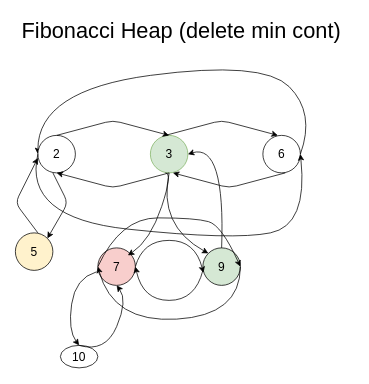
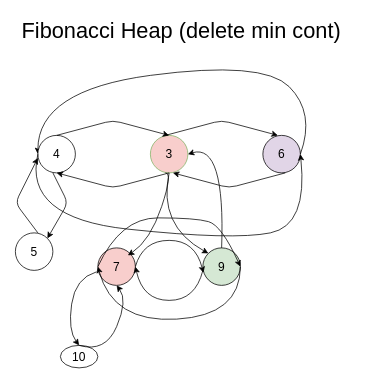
  <mxCell id="0" />
  <mxCell id="1" parent="0" />
  <mxCell id="2" value="Fibonacci Heap (delete min cont)&amp;nbsp;" style="text;html=1;align=center;verticalAlign=middle;resizable=0;points=[];autosize=1;strokeColor=none;fillColor=none;fontSize=29;" parent="1" vertex="1"><mxGeometry x="20" y="20" width="450" height="40" as="geometry" /></mxCell>
- <mxCell id="3" value="&lt;font style=&quot;font-size: 16px&quot;&gt;6&lt;/font&gt;" style="ellipse;whiteSpace=wrap;html=1;aspect=fixed;" parent="1" vertex="1"><mxGeometry x="350" y="180" width="50" height="50" as="geometry" /></mxCell>
+ <mxCell id="3" value="&lt;font style=&quot;font-size: 16px&quot;&gt;6&lt;/font&gt;" style="ellipse;whiteSpace=wrap;html=1;aspect=fixed;fillColor=#e1d5e7;" parent="1" vertex="1"><mxGeometry x="350" y="180" width="50" height="50" as="geometry" /></mxCell>
  <mxCell id="4" value="" style="curved=1;endArrow=classic;html=1;exitX=1;exitY=0.5;exitDx=0;exitDy=0;entryX=0;entryY=0.5;entryDx=0;entryDy=0;" parent="1" source="3" target="5" edge="1"><mxGeometry width="50" height="50" relative="1" as="geometry"><mxPoint x="210" y="570" as="sourcePoint" /><mxPoint x="260" y="520" as="targetPoint" /><Array as="points"><mxPoint x="420" y="150" /><mxPoint x="350" y="80" /><mxPoint x="50" y="120" /></Array></mxGeometry></mxCell>
- <mxCell id="5" value="&lt;font style=&quot;font-size: 16px&quot;&gt;2&lt;/font&gt;" style="ellipse;whiteSpace=wrap;html=1;aspect=fixed;" parent="1" vertex="1"><mxGeometry x="50" y="180" width="50" height="50" as="geometry" /></mxCell>
- <mxCell id="6" value="&lt;font style=&quot;font-size: 16px&quot;&gt;3&lt;/font&gt;" style="ellipse;whiteSpace=wrap;html=1;aspect=fixed;fillColor=#d5e8d4;strokeColor=#82b366;" parent="1" vertex="1"><mxGeometry x="200" y="180" width="50" height="50" as="geometry" /></mxCell>
- <mxCell id="7" value="&lt;font style=&quot;font-size: 16px&quot;&gt;5&lt;/font&gt;" style="ellipse;whiteSpace=wrap;html=1;aspect=fixed;fillColor=#fff2cc;" parent="1" vertex="1"><mxGeometry x="20" y="310" width="50" height="50" as="geometry" /></mxCell>
+ <mxCell id="5" value="&lt;font style=&quot;font-size: 16px&quot;&gt;4&lt;/font&gt;" style="ellipse;whiteSpace=wrap;html=1;aspect=fixed;" parent="1" vertex="1"><mxGeometry x="50" y="180" width="50" height="50" as="geometry" /></mxCell>
+ <mxCell id="6" value="&lt;font style=&quot;font-size: 16px&quot;&gt;3&lt;/font&gt;" style="ellipse;whiteSpace=wrap;html=1;aspect=fixed;fillColor=#f8cecc;strokeColor=#82b366;" parent="1" vertex="1"><mxGeometry x="200" y="180" width="50" height="50" as="geometry" /></mxCell>
+ <mxCell id="7" value="&lt;font style=&quot;font-size: 16px&quot;&gt;5&lt;/font&gt;" style="ellipse;whiteSpace=wrap;html=1;aspect=fixed;" parent="1" vertex="1"><mxGeometry x="20" y="310" width="50" height="50" as="geometry" /></mxCell>
  <mxCell id="8" value="" style="endArrow=classic;html=1;exitX=0.5;exitY=0;exitDx=0;exitDy=0;entryX=0.5;entryY=0;entryDx=0;entryDy=0;" parent="1" source="5" target="6" edge="1"><mxGeometry x="20" y="80" width="50" height="50" as="geometry"><mxPoint x="210" y="570" as="sourcePoint" /><mxPoint x="260" y="520" as="targetPoint" /><Array as="points"><mxPoint x="150" y="160" /></Array></mxGeometry></mxCell>
  <mxCell id="9" value="" style="endArrow=classic;html=1;exitX=0.5;exitY=0;exitDx=0;exitDy=0;entryX=1;entryY=0;entryDx=0;entryDy=0;" parent="1" edge="1" target="7"><mxGeometry x="-130" y="130" width="50" height="50" as="geometry"><mxPoint x="70" y="230" as="sourcePoint" /><mxPoint x="220" y="230" as="targetPoint" /><Array as="points"><mxPoint x="90" y="270" /></Array></mxGeometry></mxCell>
  <mxCell id="10" value="" style="endArrow=classic;html=1;exitX=0.5;exitY=0;exitDx=0;exitDy=0;entryX=0.5;entryY=0;entryDx=0;entryDy=0;" parent="1" edge="1"><mxGeometry x="-130" y="80" width="50" height="50" as="geometry"><mxPoint x="220" y="180" as="sourcePoint" /><mxPoint x="370" y="180" as="targetPoint" /><Array as="points"><mxPoint x="295" y="160" /></Array></mxGeometry></mxCell>
  <mxCell id="11" value="" style="endArrow=classic;html=1;exitX=0.5;exitY=1;exitDx=0;exitDy=0;entryX=0.5;entryY=1;entryDx=0;entryDy=0;" parent="1" source="6" target="5" edge="1"><mxGeometry x="20" y="80" width="50" height="50" as="geometry"><mxPoint x="210" y="570" as="sourcePoint" /><mxPoint x="260" y="520" as="targetPoint" /><Array as="points"><mxPoint x="150" y="250" /></Array></mxGeometry></mxCell>
  <mxCell id="12" value="" style="endArrow=classic;html=1;exitX=0.5;exitY=1;exitDx=0;exitDy=0;" parent="1" edge="1"><mxGeometry x="-310" y="160" width="50" height="50" as="geometry"><mxPoint x="50" y="310" as="sourcePoint" /><mxPoint x="50" y="210" as="targetPoint" /><Array as="points"><mxPoint x="20" y="270" /></Array></mxGeometry></mxCell>
  <mxCell id="13" value="" style="endArrow=classic;html=1;exitX=0.5;exitY=1;exitDx=0;exitDy=0;entryX=0.5;entryY=1;entryDx=0;entryDy=0;" parent="1" edge="1"><mxGeometry x="-130" y="80" width="50" height="50" as="geometry"><mxPoint x="380" y="230" as="sourcePoint" /><mxPoint x="230" y="230" as="targetPoint" /><Array as="points"><mxPoint x="305" y="250" /></Array></mxGeometry></mxCell>
  <mxCell id="14" value="" style="curved=1;endArrow=classic;html=1;exitX=0;exitY=0.5;exitDx=0;exitDy=0;entryX=1;entryY=0.5;entryDx=0;entryDy=0;" parent="1" source="5" target="3" edge="1"><mxGeometry x="20" y="80" width="50" height="50" as="geometry"><mxPoint x="600" y="515" as="sourcePoint" /><mxPoint x="560" y="210" as="targetPoint" /><Array as="points"><mxPoint x="30" y="290" /><mxPoint x="310" y="320" /><mxPoint x="410" y="300" /></Array></mxGeometry></mxCell>
  <mxCell id="15" value="&lt;font style=&quot;font-size: 16px&quot;&gt;7&lt;/font&gt;" style="ellipse;whiteSpace=wrap;html=1;aspect=fixed;fillColor=#f8cecc;" parent="1" vertex="1"><mxGeometry x="130" y="330" width="50" height="50" as="geometry" /></mxCell>
  <mxCell id="16" value="&lt;font style=&quot;font-size: 16px&quot;&gt;9&lt;/font&gt;" style="ellipse;whiteSpace=wrap;html=1;aspect=fixed;fillColor=#d5e8d4;" parent="1" vertex="1"><mxGeometry x="270" y="330" width="50" height="50" as="geometry" /></mxCell>
  <mxCell id="17" value="" style="curved=1;endArrow=classic;html=1;exitX=1;exitY=0.5;exitDx=0;exitDy=0;entryX=0.013;entryY=0.667;entryDx=0;entryDy=0;entryPerimeter=0;" parent="1" source="15" target="16" edge="1"><mxGeometry x="20" y="80" width="50" height="50" as="geometry"><mxPoint x="210" y="570" as="sourcePoint" /><mxPoint x="260" y="520" as="targetPoint" /><Array as="points"><mxPoint x="190" y="320" /><mxPoint x="260" y="320" /></Array></mxGeometry></mxCell>
  <mxCell id="18" value="" style="curved=1;endArrow=classic;html=1;entryX=1;entryY=0.5;entryDx=0;entryDy=0;" parent="1" target="15" edge="1"><mxGeometry x="20" y="80" width="50" height="50" as="geometry"><mxPoint x="270" y="360" as="sourcePoint" /><mxPoint x="260" y="520" as="targetPoint" /><Array as="points"><mxPoint x="260" y="400" /><mxPoint x="190" y="400" /></Array></mxGeometry></mxCell>
  <mxCell id="19" value="&lt;font style=&quot;font-size: 16px&quot;&gt;10&lt;/font&gt;" style="ellipse;whiteSpace=wrap;html=1;aspect=fixed;" parent="1" vertex="1"><mxGeometry x="80" y="460" width="50" height="30" as="geometry" /></mxCell>
  <mxCell id="20" value="" style="curved=1;endArrow=classic;html=1;exitX=-0.04;exitY=0.64;exitDx=0;exitDy=0;exitPerimeter=0;entryX=0.5;entryY=0;entryDx=0;entryDy=0;" parent="1" source="15" target="19" edge="1"><mxGeometry x="20" y="80" width="50" height="50" as="geometry"><mxPoint x="210" y="570" as="sourcePoint" /><mxPoint x="260" y="520" as="targetPoint" /><Array as="points"><mxPoint x="100" y="370" /><mxPoint x="90" y="440" /></Array></mxGeometry></mxCell>
  <mxCell id="21" value="" style="curved=1;endArrow=classic;html=1;exitX=0.5;exitY=0;exitDx=0;exitDy=0;entryX=0.5;entryY=1;entryDx=0;entryDy=0;" parent="1" source="19" target="15" edge="1"><mxGeometry x="20" y="80" width="50" height="50" as="geometry"><mxPoint x="210" y="570" as="sourcePoint" /><mxPoint x="260" y="520" as="targetPoint" /><Array as="points"><mxPoint x="140" y="470" /><mxPoint x="170" y="400" /></Array></mxGeometry></mxCell>
  <mxCell id="22" value="" style="curved=1;endArrow=classic;html=1;exitX=0;exitY=0.5;exitDx=0;exitDy=0;entryX=1;entryY=0.5;entryDx=0;entryDy=0;" parent="1" source="15" target="16" edge="1"><mxGeometry x="20" y="80" width="50" height="50" as="geometry"><mxPoint x="210" y="570" as="sourcePoint" /><mxPoint x="260" y="520" as="targetPoint" /><Array as="points"><mxPoint x="160" y="290" /><mxPoint x="260" y="290" /><mxPoint x="295" y="300" /></Array></mxGeometry></mxCell>
  <mxCell id="23" value="" style="curved=1;endArrow=classic;html=1;exitX=1;exitY=0.5;exitDx=0;exitDy=0;" parent="1" source="16" edge="1"><mxGeometry x="20" y="80" width="50" height="50" as="geometry"><mxPoint x="210" y="570" as="sourcePoint" /><mxPoint x="130" y="355" as="targetPoint" /><Array as="points"><mxPoint x="320" y="420" /><mxPoint x="150" y="430" /></Array></mxGeometry></mxCell>
  <mxCell id="24" value="" style="curved=1;endArrow=classic;html=1;" parent="1" edge="1"><mxGeometry x="20" y="80" width="50" height="50" as="geometry"><mxPoint x="220" y="230" as="sourcePoint" /><mxPoint x="170" y="340" as="targetPoint" /><Array as="points"><mxPoint x="230" y="230" /><mxPoint x="200" y="320" /></Array></mxGeometry></mxCell>
  <mxCell id="25" value="" style="curved=1;endArrow=classic;html=1;exitX=0.5;exitY=0;exitDx=0;exitDy=0;entryX=1;entryY=0.5;entryDx=0;entryDy=0;" parent="1" source="16" target="6" edge="1"><mxGeometry x="20" y="80" width="50" height="50" as="geometry"><mxPoint x="210" y="570" as="sourcePoint" /><mxPoint x="260" y="520" as="targetPoint" /><Array as="points"><mxPoint x="300" y="190" /></Array></mxGeometry></mxCell>
  <mxCell id="26" value="" style="curved=1;endArrow=classic;html=1;exitX=0.5;exitY=1;exitDx=0;exitDy=0;entryX=0;entryY=0;entryDx=0;entryDy=0;" parent="1" source="6" target="16" edge="1"><mxGeometry x="20" y="80" width="50" height="50" as="geometry"><mxPoint x="210" y="570" as="sourcePoint" /><mxPoint x="260" y="520" as="targetPoint" /><Array as="points"><mxPoint x="210" y="300" /></Array></mxGeometry></mxCell>
